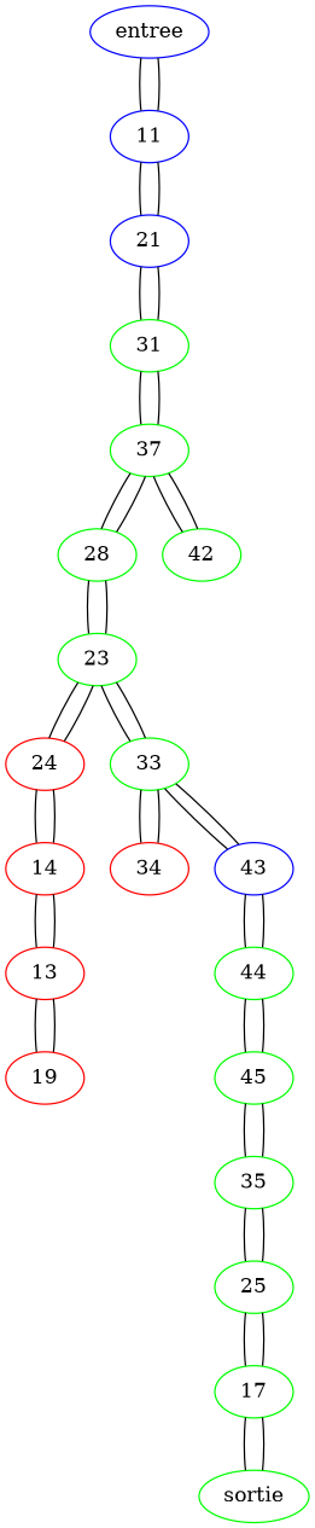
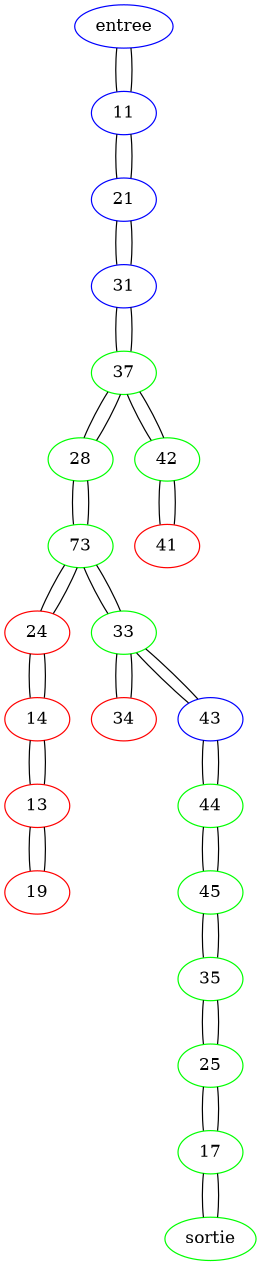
  graph {
    node [color=green]
    entree [color=blue]
    11 [color=blue]
    21 [color=blue]
    n4 [label=17]
    sortie
    25
-   31
+   31 [color=blue]
    n8 [color=red label=19]
    13 [color=red]
    14 [color=red]
    24 [color=red]
-   23
+   23 [label=73]
    35
    n14 [label=37]
    n15 [label=28]
    33
    42
    34 [color=red]
    43 [color=blue]
    45
+   41 [color=red]
    44
    entree -- 11
    11 -- entree
    11 -- 21
    21 -- 11
    21 -- 31
    n4 -- sortie
    n4 -- 25
    sortie -- n4
    25 -- n4
    25 -- 35
    31 -- 21
    31 -- n14
    n8 -- 13
    13 -- n8
    13 -- 14
    14 -- 13
    14 -- 24
    24 -- 14
    24 -- 23
    23 -- 24
    23 -- n15
    23 -- 33
    35 -- 25
    35 -- 45
    n14 -- 31
    n14 -- n15
    n14 -- 42
    n15 -- 23
    n15 -- n14
    33 -- 23
    33 -- 34
    33 -- 43
    42 -- n14
+   42 -- 41
    34 -- 33
    43 -- 33
    43 -- 44
    45 -- 35
    45 -- 44
+   41 -- 42
    44 -- 43
    44 -- 45
  }
